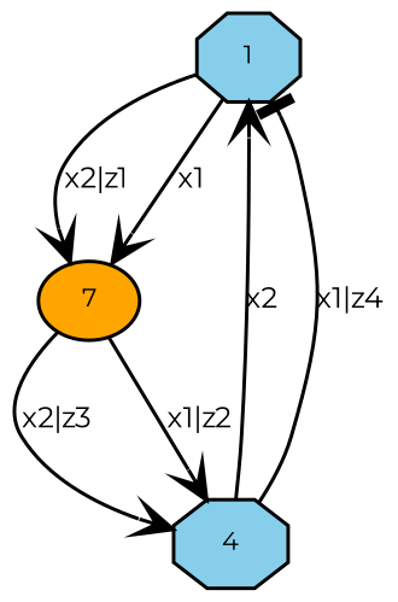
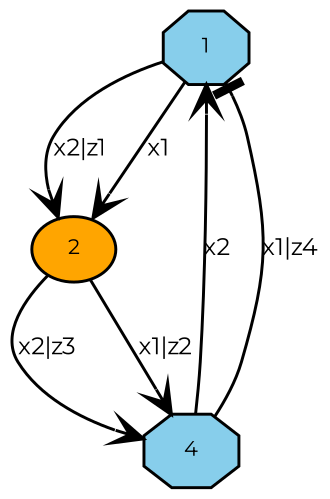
  digraph {
    fontname=Montserrat
    node [fontsize=7 style=filled fillcolor=skyblue shape=octagon fontname=Montserrat]
    edge [fontsize=8 arrowhead=vee fontname=Montserrat]
    n1 [height=.01 label=1 width=.01]
-   n2 [height=.01 label=7 width=.01 fillcolor=orange shape=ellipse]
+   n2 [height=.01 label=2 width=.01 fillcolor=orange shape=ellipse]
    n3 [height=.01 label=4 width=.01]
    n1 -> n2 [label="x2|z1"]
    n1 -> n2 [label=x1]
    n2 -> n3 [label="x2|z3"]
    n2 -> n3 [label="x1|z2"]
    n3 -> n1 [label=x2]
    n3 -> n1 [label="x1|z4" arrowhead=tee]
  }
